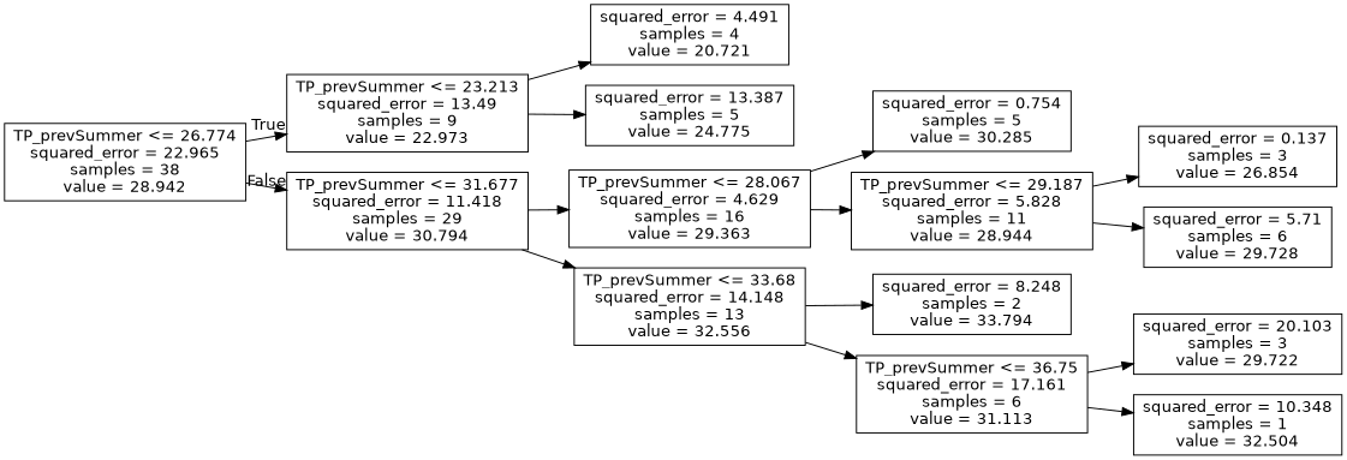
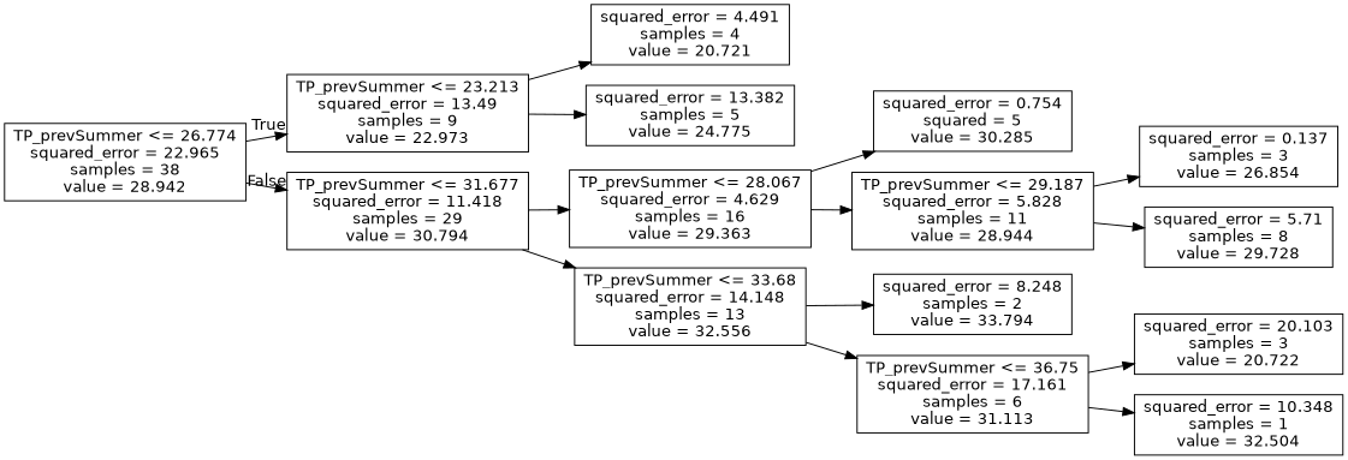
  digraph {
    rankdir=LR
    node [fontname=helvetica shape=box]
    edge [fontname=helvetica]
    n1 [label="TP_prevSummer <= 26.774\nsquared_error = 22.965\nsamples = 38\nvalue = 28.942"]
    n2 [label="TP_prevSummer <= 23.213\nsquared_error = 13.49\nsamples = 9\nvalue = 22.973"]
    n3 [label="TP_prevSummer <= 31.677\nsquared_error = 11.418\nsamples = 29\nvalue = 30.794"]
    n4 [label="squared_error = 4.491\nsamples = 4\nvalue = 20.721"]
-   n5 [label="squared_error = 13.387\nsamples = 5\nvalue = 24.775"]
+   n5 [label="squared_error = 13.382\nsamples = 5\nvalue = 24.775"]
    n6 [label="TP_prevSummer <= 28.067\nsquared_error = 4.629\nsamples = 16\nvalue = 29.363"]
    n7 [label="TP_prevSummer <= 33.68\nsquared_error = 14.148\nsamples = 13\nvalue = 32.556"]
-   n8 [label="squared_error = 0.754\nsamples = 5\nvalue = 30.285"]
+   n8 [label="squared_error = 0.754\nsquared = 5\nvalue = 30.285"]
    n9 [label="TP_prevSummer <= 29.187\nsquared_error = 5.828\nsamples = 11\nvalue = 28.944"]
    n10 [label="squared_error = 8.248\nsamples = 2\nvalue = 33.794"]
    n11 [label="TP_prevSummer <= 36.75\nsquared_error = 17.161\nsamples = 6\nvalue = 31.113"]
    n12 [label="squared_error = 0.137\nsamples = 3\nvalue = 26.854"]
-   n13 [label="squared_error = 5.71\nsamples = 6\nvalue = 29.728"]
-   n14 [label="squared_error = 20.103\nsamples = 3\nvalue = 29.722"]
+   n13 [label="squared_error = 5.71\nsamples = 8\nvalue = 29.728"]
+   n14 [label="squared_error = 20.103\nsamples = 3\nvalue = 20.722"]
    n15 [label="squared_error = 10.348\nsamples = 1\nvalue = 32.504"]
    n1 -> n2 [headlabel=True labelangle=45 labeldistance=2.5]
    n1 -> n3 [headlabel=False labelangle=-45 labeldistance=2.5]
    n2 -> n4
    n2 -> n5
    n3 -> n6
    n3 -> n7
    n6 -> n8
    n6 -> n9
    n7 -> n10
    n7 -> n11
    n9 -> n12
    n9 -> n13
    n11 -> n14
    n11 -> n15
  }
